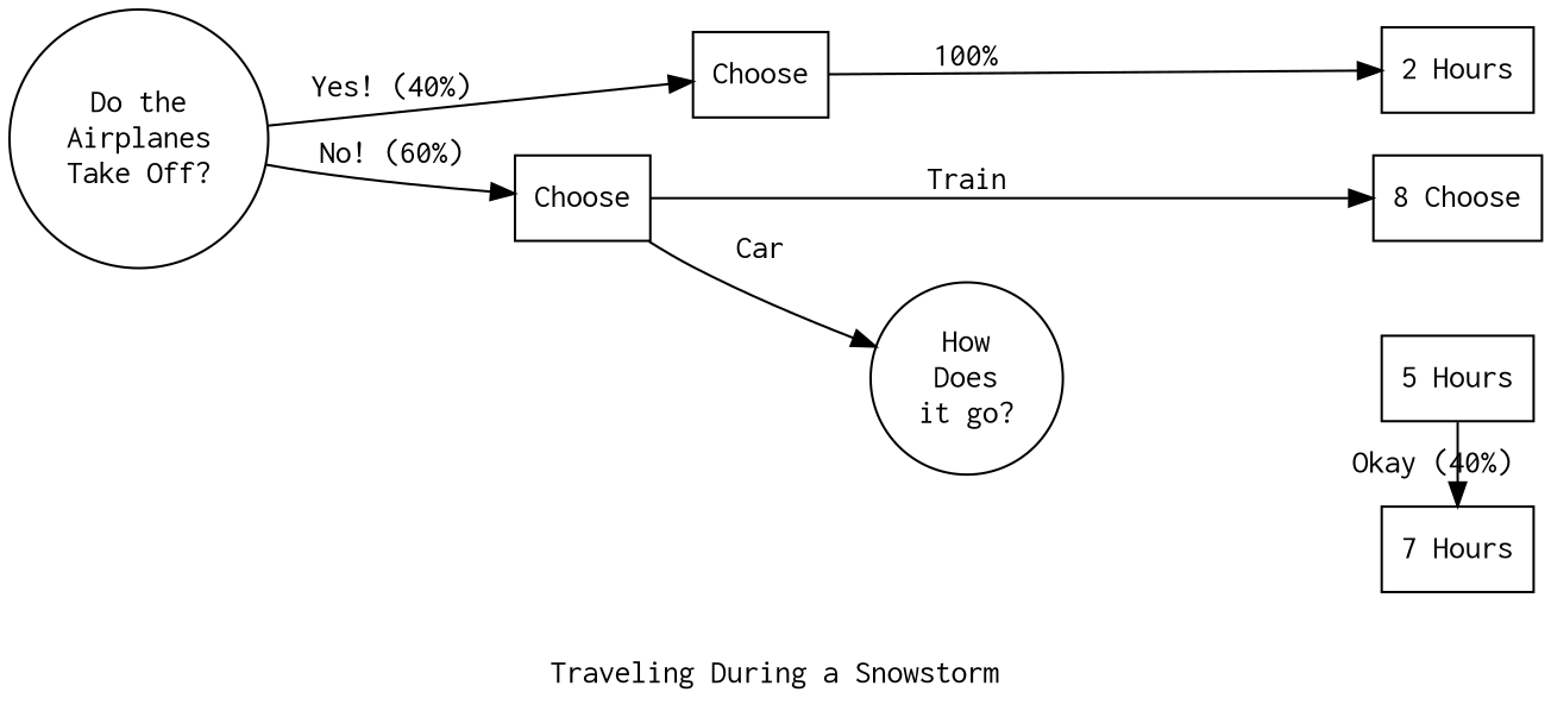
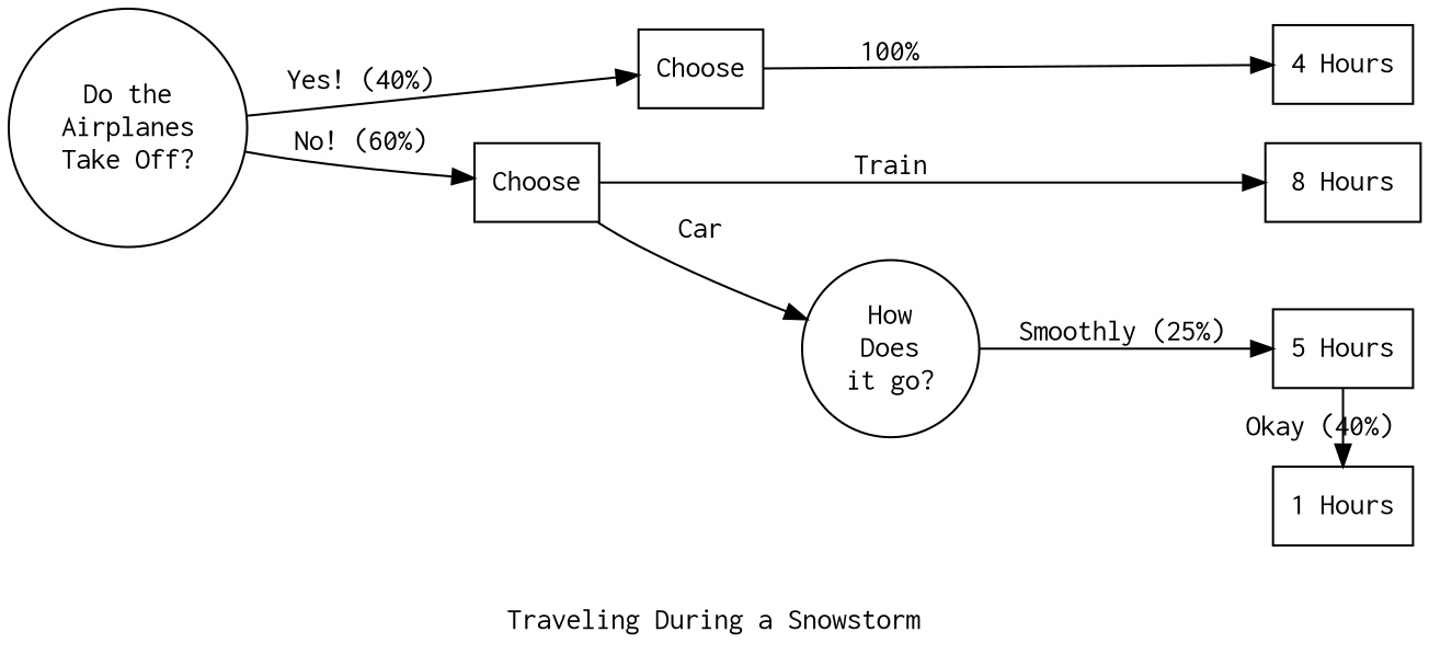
  digraph {
    fontname=inconsolata
    label="Traveling During a Snowstorm"
    rankdir=LR
    node [fontname=inconsolata shape=box]
    edge [fontname=inconsolata]
-   n1 [label="2 Hours"]
+   n1 [label="4 Hours"]
    n2 [label="5 Hours"]
-   n3 [label="7 Hours"]
-   n4 [label="8 Choose"]
+   n3 [label="1 Hours"]
+   n4 [label="8 Hours"]
    n5 [label="Do the\nAirplanes\nTake Off?" shape=circle]
    n6 [label=Choose]
    n7 [label=Choose]
    n8 [label="How\nDoes\nit go?" shape=circle]
    subgraph sub_1 {
      rank=same
      n1
      n2
      n3
      n4
    }
    n2 -> n3 [label="Okay (40%)"]
    n5 -> n6 [label="Yes! (40%)"]
    n5 -> n7 [label="No! (60%)"]
    n6 -> n1 [label="100%"]
    n7 -> n4 [label=Train]
    n7 -> n8 [label=Car]
+   n8 -> n2 [label="Smoothly (25%)"]
  }
